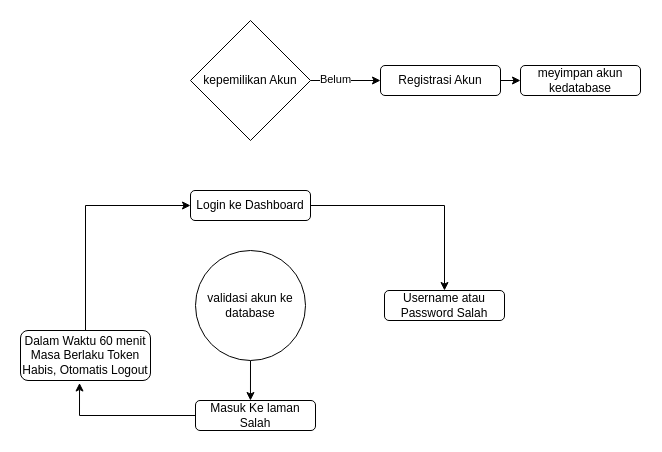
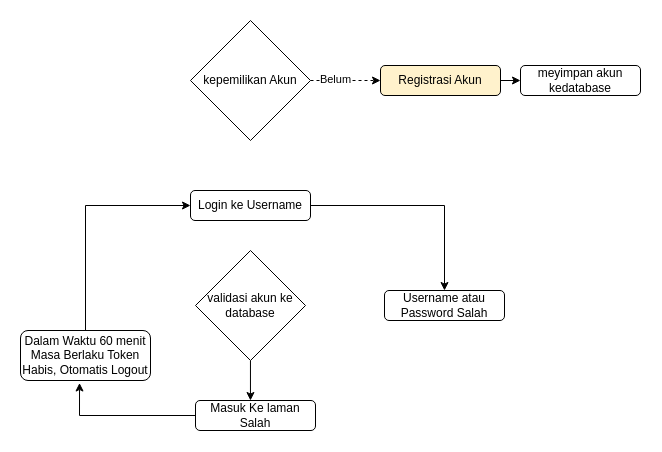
  <mxCell id="0" />
  <mxCell id="1" parent="0" />
  <mxCell id="2" style="edgeStyle=orthogonalEdgeStyle;rounded=0;orthogonalLoop=1;jettySize=auto;html=1;" edge="1" parent="1" source="3"><mxGeometry relative="1" as="geometry"><mxPoint x="520" y="80" as="targetPoint" /></mxGeometry></mxCell>
- <mxCell id="3" value="Registrasi Akun" style="rounded=1;whiteSpace=wrap;html=1;" parent="1" vertex="1"><mxGeometry x="380" y="65" width="120" height="30" as="geometry" /></mxCell>
- <mxCell id="4" style="edgeStyle=orthogonalEdgeStyle;rounded=0;orthogonalLoop=1;jettySize=auto;html=1;entryX=0;entryY=0.5;entryDx=0;entryDy=0;" edge="1" parent="1" source="6" target="3"><mxGeometry relative="1" as="geometry" /></mxCell>
+ <mxCell id="3" value="Registrasi Akun" style="rounded=1;whiteSpace=wrap;html=1;fillColor=#fff2cc;" parent="1" vertex="1"><mxGeometry x="380" y="65" width="120" height="30" as="geometry" /></mxCell>
+ <mxCell id="4" style="edgeStyle=orthogonalEdgeStyle;rounded=0;orthogonalLoop=1;jettySize=auto;html=1;entryX=0;entryY=0.5;entryDx=0;entryDy=0;dashed=1;" edge="1" parent="1" source="6" target="3"><mxGeometry relative="1" as="geometry" /></mxCell>
  <mxCell id="5" value="Belum" style="edgeLabel;html=1;align=center;verticalAlign=middle;resizable=0;points=[];" vertex="1" connectable="0" parent="4"><mxGeometry x="-0.32" y="2" relative="1" as="geometry"><mxPoint as="offset" /></mxGeometry></mxCell>
  <mxCell id="6" value="kepemilikan Akun" style="rhombus;whiteSpace=wrap;html=1;" parent="1" vertex="1"><mxGeometry x="190" y="20" width="120" height="120" as="geometry" /></mxCell>
  <mxCell id="7" style="edgeStyle=orthogonalEdgeStyle;rounded=0;orthogonalLoop=1;jettySize=auto;html=1;" edge="1" parent="1" source="8" target="12"><mxGeometry relative="1" as="geometry" /></mxCell>
- <mxCell id="8" value="Login ke Dashboard" style="rounded=1;whiteSpace=wrap;html=1;" vertex="1" parent="1"><mxGeometry x="190" y="190" width="120" height="30" as="geometry" /></mxCell>
+ <mxCell id="8" value="Login ke Username" style="rounded=1;whiteSpace=wrap;html=1;" vertex="1" parent="1"><mxGeometry x="190" y="190" width="120" height="30" as="geometry" /></mxCell>
  <mxCell id="9" value="meyimpan akun kedatabase" style="rounded=1;whiteSpace=wrap;html=1;" vertex="1" parent="1"><mxGeometry x="520" y="65" width="120" height="30" as="geometry" /></mxCell>
  <mxCell id="10" style="edgeStyle=orthogonalEdgeStyle;rounded=0;orthogonalLoop=1;jettySize=auto;html=1;entryX=0.458;entryY=0;entryDx=0;entryDy=0;entryPerimeter=0;" edge="1" parent="1" source="11" target="13"><mxGeometry relative="1" as="geometry"><mxPoint x="260" y="390" as="targetPoint" /></mxGeometry></mxCell>
- <mxCell id="11" value="validasi akun ke database" style="ellipse;whiteSpace=wrap;html=1;" vertex="1" parent="1"><mxGeometry x="195" y="250" width="110" height="110" as="geometry" /></mxCell>
+ <mxCell id="11" value="validasi akun ke database" style="rhombus;whiteSpace=wrap;html=1;" vertex="1" parent="1"><mxGeometry x="195" y="250" width="110" height="110" as="geometry" /></mxCell>
  <mxCell id="12" value="Username atau Password Salah" style="rounded=1;whiteSpace=wrap;html=1;" vertex="1" parent="1"><mxGeometry x="384" y="290" width="120" height="30" as="geometry" /></mxCell>
  <mxCell id="13" value="Masuk Ke laman Salah" style="rounded=1;whiteSpace=wrap;html=1;" vertex="1" parent="1"><mxGeometry x="195" y="400" width="120" height="30" as="geometry" /></mxCell>
  <mxCell id="14" style="edgeStyle=orthogonalEdgeStyle;rounded=0;orthogonalLoop=1;jettySize=auto;html=1;entryX=0;entryY=0.5;entryDx=0;entryDy=0;exitX=0.5;exitY=0;exitDx=0;exitDy=0;" edge="1" parent="1" source="15" target="8"><mxGeometry relative="1" as="geometry" /></mxCell>
  <mxCell id="15" value="Dalam Waktu 60 menit Masa Berlaku Token Habis, Otomatis Logout" style="rounded=1;whiteSpace=wrap;html=1;" vertex="1" parent="1"><mxGeometry x="20" y="330" width="130" height="50" as="geometry" /></mxCell>
  <mxCell id="16" style="edgeStyle=orthogonalEdgeStyle;rounded=0;orthogonalLoop=1;jettySize=auto;html=1;entryX=0.454;entryY=1.05;entryDx=0;entryDy=0;entryPerimeter=0;" edge="1" parent="1" source="13" target="15"><mxGeometry relative="1" as="geometry" /></mxCell>
